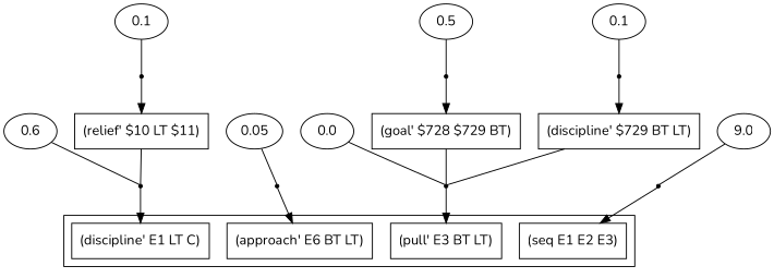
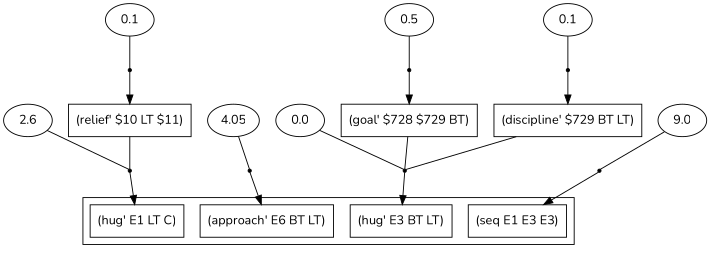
  digraph {
    fontname=Nunito
    rankdir=TB
    node [fontname=Nunito]
    edge [arrowhead=none fontname=Nunito]
-   n1 [label="(discipline' E1 LT C)" shape=box]
+   n1 [label="(hug' E1 LT C)" shape=box]
    n2 [label="(approach' E6 BT LT)" shape=box]
-   n3 [label="(pull' E3 BT LT)" shape=box]
-   n4 [label="(seq E1 E2 E3)" shape=box]
-   n5 [label=0.6]
+   n3 [label="(hug' E3 BT LT)" shape=box]
+   n4 [label="(seq E1 E3 E3)" shape=box]
+   n5 [label=2.6]
    r0 [shape=point]
    n7 [label=0.1]
    r1 [shape=point]
    n9 [label="(relief' $10 LT $11)" shape=box]
-   n10 [label=0.05]
+   n10 [label=4.05]
    r2 [shape=point]
    n12 [label=0.0]
    r3 [shape=point]
    n14 [label=0.5]
    r4 [shape=point]
    n16 [label="(goal' $728 $729 BT)" shape=box]
    n17 [label=0.1]
    r5 [shape=point]
    n19 [label="(discipline' $729 BT LT)" shape=box]
    n20 [label=9.0]
    r6 [shape=point]
    subgraph cluster_1 {
      n1
      n2
      n3
      n4
    }
    n5 -> r0
    r0 -> n1 [arrowhead=""]
    n7 -> r1
    r1 -> n9 [arrowhead=""]
    n9 -> r0
    n10 -> r2
    r2 -> n2 [arrowhead=""]
    n12 -> r3
    r3 -> n3 [arrowhead=""]
    n14 -> r4
    r4 -> n16 [arrowhead=""]
    n16 -> r3
    n17 -> r5
    r5 -> n19 [arrowhead=""]
    n19 -> r3
    n20 -> r6
    r6 -> n4 [arrowhead=""]
  }
